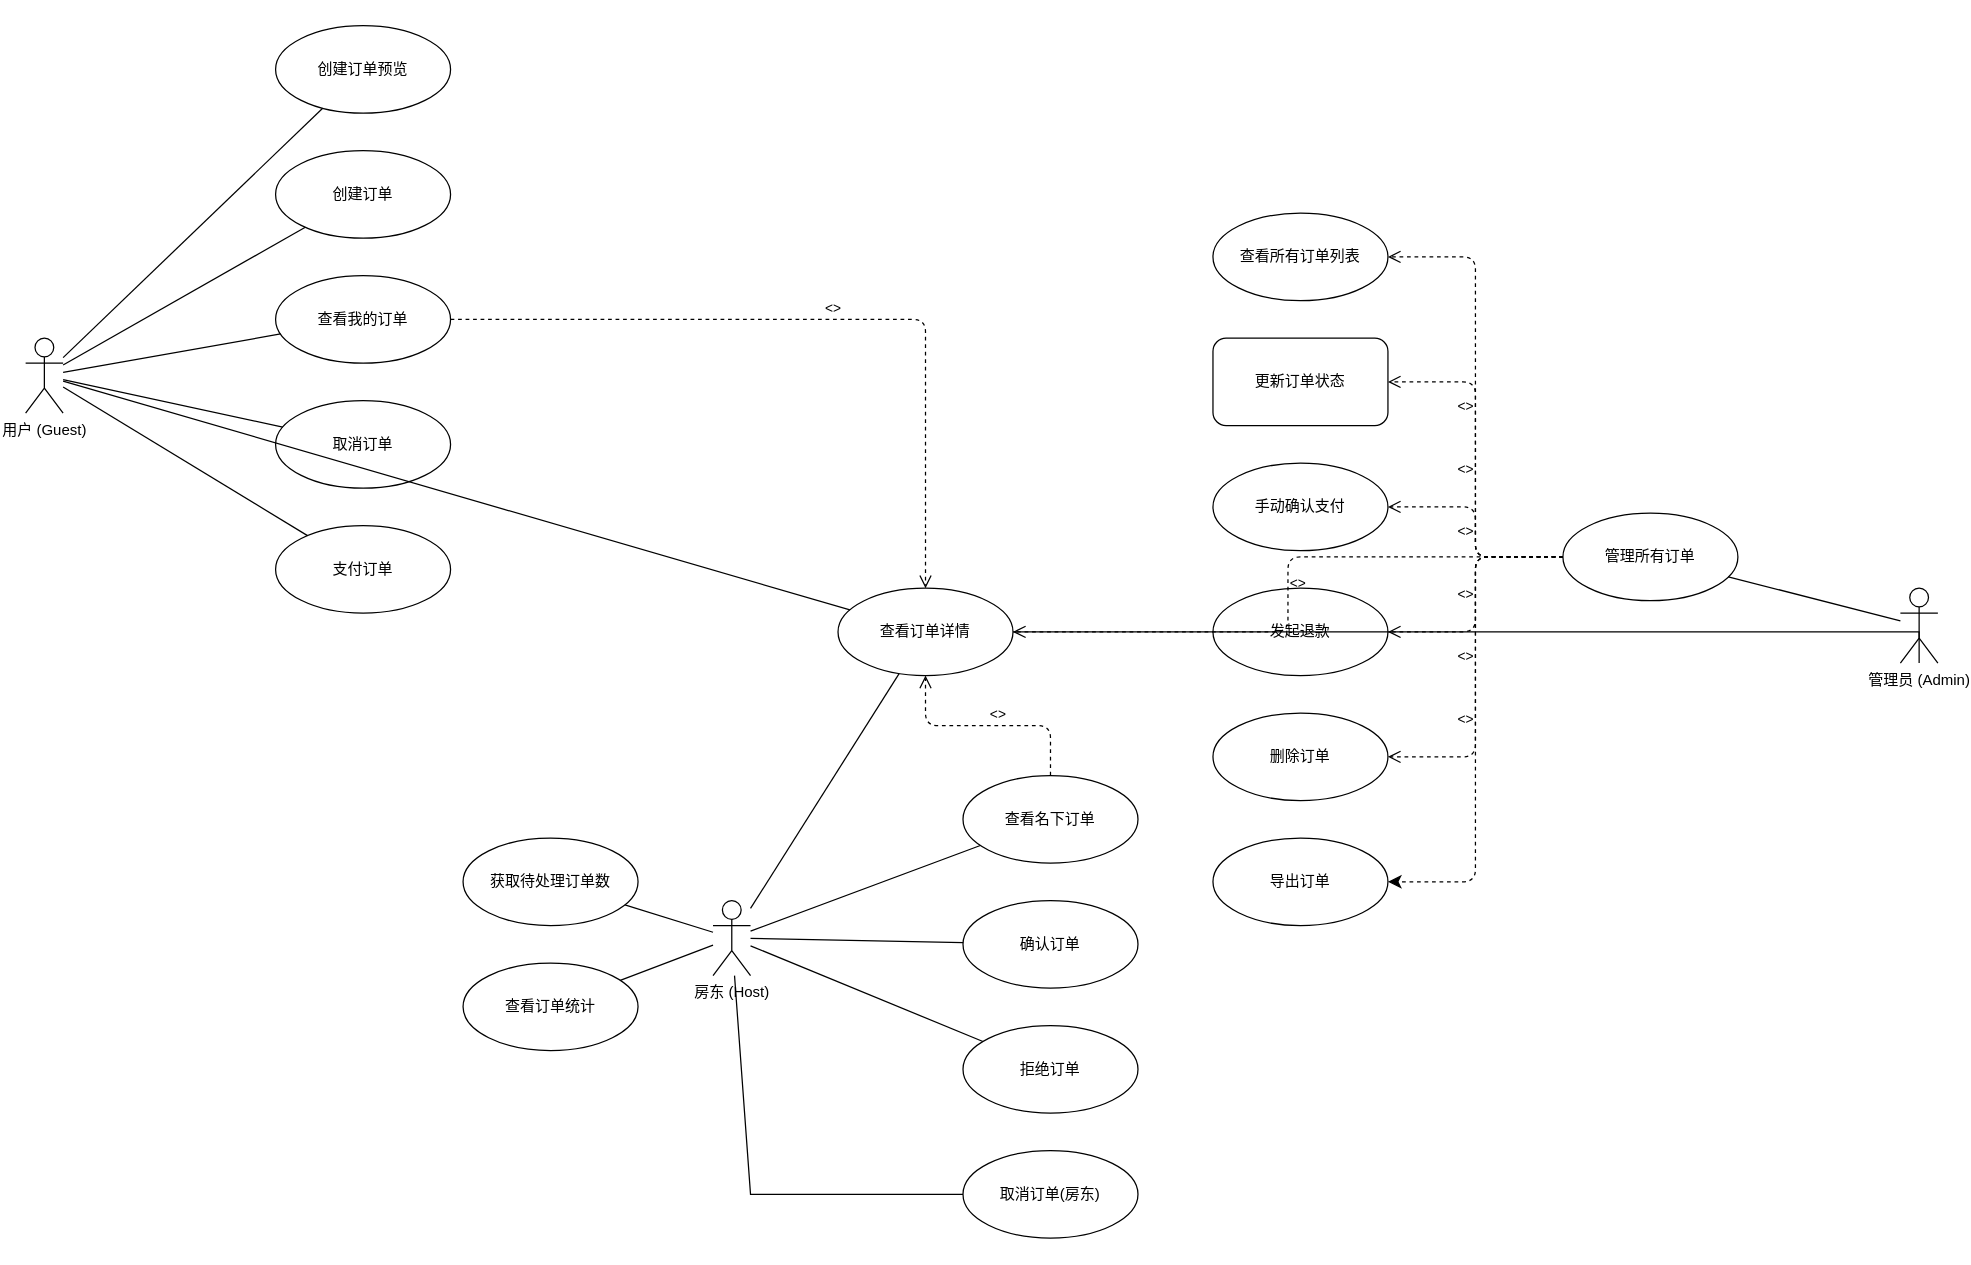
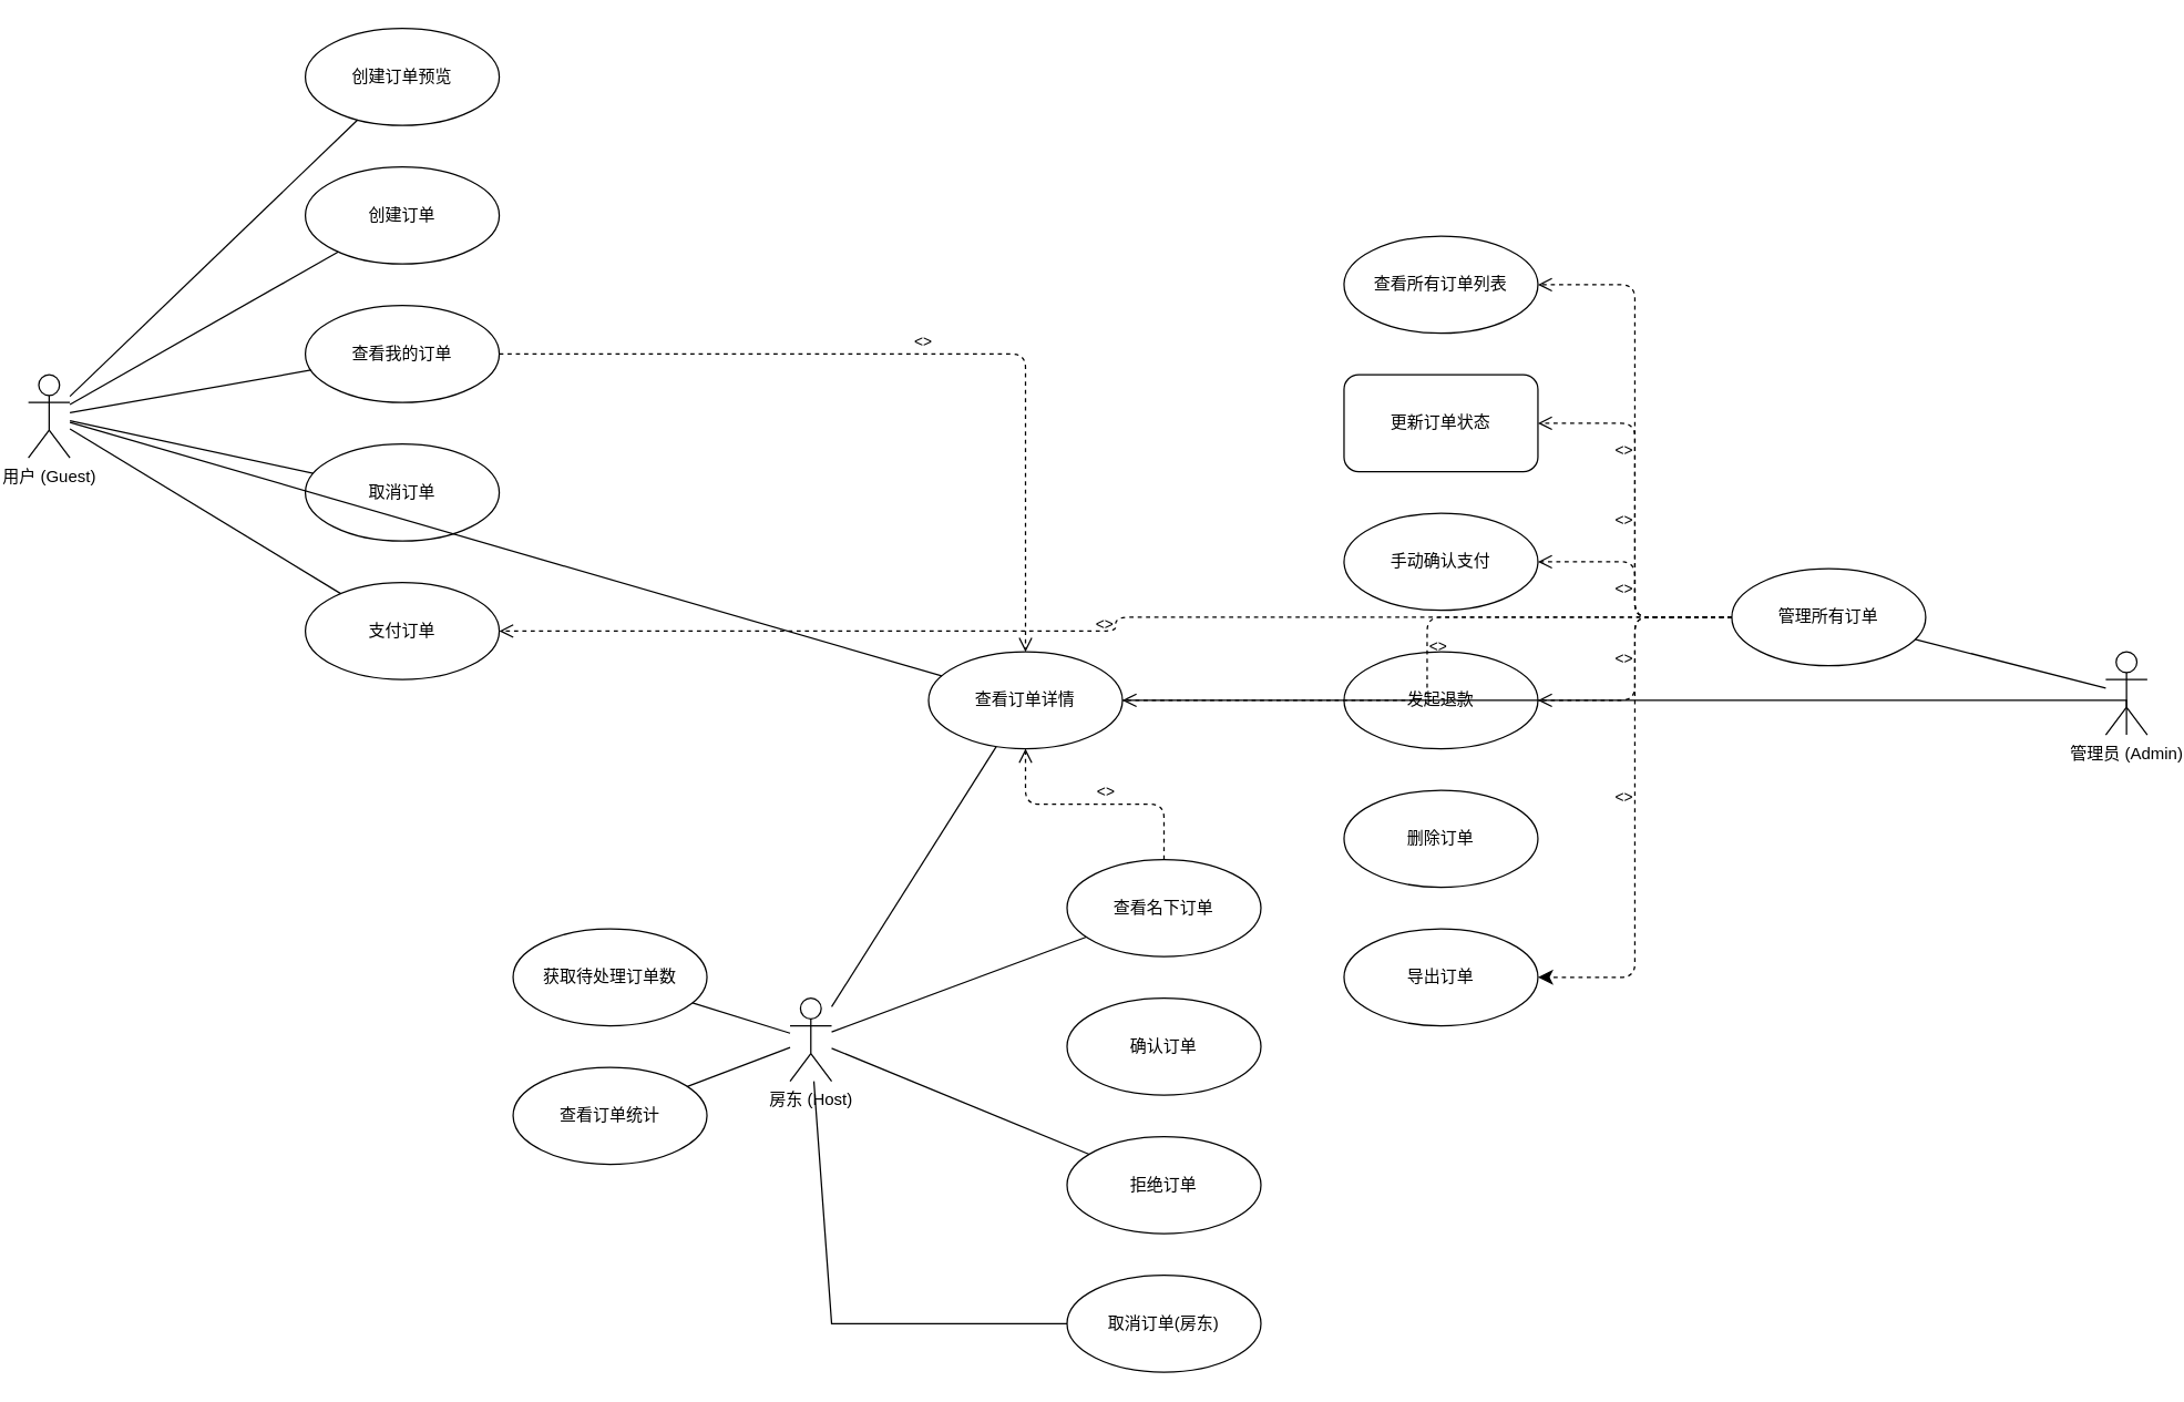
  <mxCell id="0" />
  <mxCell id="1" parent="0" />
  <mxCell id="2" value="用户 (Guest)" style="shape=umlActor;verticalLabelPosition=bottom;verticalAlign=top;html=1;outlineConnect=0;labelBackgroundColor=none;" parent="1" vertex="1"><mxGeometry x="20" y="270" width="30" height="60" as="geometry" /></mxCell>
  <mxCell id="3" value="房东 (Host)" style="shape=umlActor;verticalLabelPosition=bottom;verticalAlign=top;html=1;outlineConnect=0;labelBackgroundColor=none;" parent="1" vertex="1"><mxGeometry x="570" y="720" width="30" height="60" as="geometry" /></mxCell>
  <mxCell id="4" value="管理员 (Admin)" style="shape=umlActor;verticalLabelPosition=bottom;verticalAlign=top;html=1;outlineConnect=0;labelBackgroundColor=none;" parent="1" vertex="1"><mxGeometry x="1520" y="470" width="30" height="60" as="geometry" /></mxCell>
  <mxCell id="5" value="查看订单详情" style="ellipse;whiteSpace=wrap;html=1;labelBackgroundColor=none;" parent="1" vertex="1"><mxGeometry x="670" y="470" width="140" height="70" as="geometry" /></mxCell>
  <mxCell id="6" value="创建订单预览" style="ellipse;whiteSpace=wrap;html=1;labelBackgroundColor=none;" parent="1" vertex="1"><mxGeometry x="220" y="20" width="140" height="70" as="geometry" /></mxCell>
  <mxCell id="7" value="创建订单" style="ellipse;whiteSpace=wrap;html=1;labelBackgroundColor=none;" parent="1" vertex="1"><mxGeometry x="220" y="120" width="140" height="70" as="geometry" /></mxCell>
  <mxCell id="8" value="查看我的订单" style="ellipse;whiteSpace=wrap;html=1;labelBackgroundColor=none;" parent="1" vertex="1"><mxGeometry x="220" y="220" width="140" height="70" as="geometry" /></mxCell>
  <mxCell id="9" value="取消订单" style="ellipse;whiteSpace=wrap;html=1;labelBackgroundColor=none;" parent="1" vertex="1"><mxGeometry x="220" y="320" width="140" height="70" as="geometry" /></mxCell>
  <mxCell id="10" value="支付订单" style="ellipse;whiteSpace=wrap;html=1;labelBackgroundColor=none;" parent="1" vertex="1"><mxGeometry x="220" y="420" width="140" height="70" as="geometry" /></mxCell>
  <mxCell id="11" value="查看名下订单" style="ellipse;whiteSpace=wrap;html=1;labelBackgroundColor=none;" parent="1" vertex="1"><mxGeometry x="770" y="620" width="140" height="70" as="geometry" /></mxCell>
  <mxCell id="12" value="确认订单" style="ellipse;whiteSpace=wrap;html=1;labelBackgroundColor=none;" parent="1" vertex="1"><mxGeometry x="770" y="720" width="140" height="70" as="geometry" /></mxCell>
  <mxCell id="13" value="拒绝订单" style="ellipse;whiteSpace=wrap;html=1;labelBackgroundColor=none;" parent="1" vertex="1"><mxGeometry x="770" y="820" width="140" height="70" as="geometry" /></mxCell>
  <mxCell id="14" value="取消订单(房东)" style="ellipse;whiteSpace=wrap;html=1;labelBackgroundColor=none;" parent="1" vertex="1"><mxGeometry x="770" y="920" width="140" height="70" as="geometry" /></mxCell>
  <mxCell id="15" value="获取待处理订单数" style="ellipse;whiteSpace=wrap;html=1;labelBackgroundColor=none;" parent="1" vertex="1"><mxGeometry x="370" y="670" width="140" height="70" as="geometry" /></mxCell>
  <mxCell id="16" value="查看订单统计" style="ellipse;whiteSpace=wrap;html=1;labelBackgroundColor=none;" parent="1" vertex="1"><mxGeometry x="370" y="770" width="140" height="70" as="geometry" /></mxCell>
  <mxCell id="17" value="管理所有订单" style="ellipse;whiteSpace=wrap;html=1;labelBackgroundColor=none;" parent="1" vertex="1"><mxGeometry x="1250" y="410" width="140" height="70" as="geometry" /></mxCell>
  <mxCell id="18" value="查看所有订单列表" style="ellipse;whiteSpace=wrap;html=1;labelBackgroundColor=none;" parent="1" vertex="1"><mxGeometry x="970" y="170" width="140" height="70" as="geometry" /></mxCell>
  <mxCell id="19" value="更新订单状态" style="whiteSpace=wrap;html=1;labelBackgroundColor=none;rounded=1;" parent="1" vertex="1"><mxGeometry x="970" y="270" width="140" height="70" as="geometry" /></mxCell>
  <mxCell id="20" value="手动确认支付" style="ellipse;whiteSpace=wrap;html=1;labelBackgroundColor=none;" parent="1" vertex="1"><mxGeometry x="970" y="370" width="140" height="70" as="geometry" /></mxCell>
  <mxCell id="21" value="发起退款" style="ellipse;whiteSpace=wrap;html=1;labelBackgroundColor=none;" parent="1" vertex="1"><mxGeometry x="970" y="470" width="140" height="70" as="geometry" /></mxCell>
  <mxCell id="22" value="删除订单" style="ellipse;whiteSpace=wrap;html=1;labelBackgroundColor=none;" parent="1" vertex="1"><mxGeometry x="970" y="570" width="140" height="70" as="geometry" /></mxCell>
  <mxCell id="23" value="导出订单" style="ellipse;whiteSpace=wrap;html=1;labelBackgroundColor=none;" parent="1" vertex="1"><mxGeometry x="970" y="670" width="140" height="70" as="geometry" /></mxCell>
  <mxCell id="24" value="" style="endArrow=none;html=1;rounded=0;labelBackgroundColor=none;fontColor=default;" parent="1" source="2" target="6" edge="1"><mxGeometry width="50" height="50" relative="1" as="geometry"><mxPoint x="120" y="250" as="sourcePoint" /><mxPoint x="200" y="55" as="targetPoint" /></mxGeometry></mxCell>
  <mxCell id="25" value="" style="endArrow=none;html=1;rounded=0;labelBackgroundColor=none;fontColor=default;" parent="1" source="2" target="7" edge="1"><mxGeometry width="50" height="50" relative="1" as="geometry"><mxPoint x="120" y="250" as="sourcePoint" /><mxPoint x="200" y="155" as="targetPoint" /></mxGeometry></mxCell>
  <mxCell id="26" value="" style="endArrow=none;html=1;rounded=0;labelBackgroundColor=none;fontColor=default;" parent="1" source="2" target="8" edge="1"><mxGeometry width="50" height="50" relative="1" as="geometry"><mxPoint x="120" y="250" as="sourcePoint" /><mxPoint x="200" y="255" as="targetPoint" /></mxGeometry></mxCell>
  <mxCell id="27" value="" style="endArrow=none;html=1;rounded=0;labelBackgroundColor=none;fontColor=default;" parent="1" source="2" target="9" edge="1"><mxGeometry width="50" height="50" relative="1" as="geometry"><mxPoint x="120" y="250" as="sourcePoint" /><mxPoint x="200" y="355" as="targetPoint" /></mxGeometry></mxCell>
  <mxCell id="28" value="" style="endArrow=none;html=1;rounded=0;labelBackgroundColor=none;fontColor=default;" parent="1" source="2" target="10" edge="1"><mxGeometry width="50" height="50" relative="1" as="geometry"><mxPoint x="120" y="250" as="sourcePoint" /><mxPoint x="200" y="455" as="targetPoint" /></mxGeometry></mxCell>
  <mxCell id="29" value="" style="endArrow=none;html=1;rounded=0;labelBackgroundColor=none;fontColor=default;" parent="1" source="2" target="5" edge="1"><mxGeometry width="50" height="50" relative="1" as="geometry"><mxPoint x="120" y="300" as="sourcePoint" /><mxPoint x="650" y="505" as="targetPoint" /></mxGeometry></mxCell>
  <mxCell id="30" value="" style="endArrow=none;html=1;rounded=0;labelBackgroundColor=none;fontColor=default;" parent="1" source="3" target="11" edge="1"><mxGeometry width="50" height="50" relative="1" as="geometry"><mxPoint x="670" y="750" as="sourcePoint" /><mxPoint x="750" y="655" as="targetPoint" /></mxGeometry></mxCell>
  <mxCell id="31" value="" style="endArrow=none;html=1;rounded=0;labelBackgroundColor=none;fontColor=default;" parent="1" source="3" target="5" edge="1"><mxGeometry width="50" height="50" relative="1" as="geometry"><mxPoint x="670" y="750" as="sourcePoint" /><mxPoint x="750" y="505" as="targetPoint" /></mxGeometry></mxCell>
- <mxCell id="32" value="" style="endArrow=none;html=1;rounded=0;labelBackgroundColor=none;fontColor=default;" parent="1" source="3" target="12" edge="1"><mxGeometry width="50" height="50" relative="1" as="geometry"><mxPoint x="670" y="750" as="sourcePoint" /><mxPoint x="750" y="755" as="targetPoint" /></mxGeometry></mxCell>
  <mxCell id="33" value="" style="endArrow=none;html=1;rounded=0;labelBackgroundColor=none;fontColor=default;" parent="1" source="3" target="13" edge="1"><mxGeometry width="50" height="50" relative="1" as="geometry"><mxPoint x="670" y="750" as="sourcePoint" /><mxPoint x="750" y="855" as="targetPoint" /></mxGeometry></mxCell>
  <mxCell id="34" value="" style="endArrow=none;html=1;rounded=0;labelBackgroundColor=none;fontColor=default;" parent="1" source="3" target="14" edge="1"><mxGeometry width="50" height="50" relative="1" as="geometry"><mxPoint x="670" y="750" as="sourcePoint" /><mxPoint x="750" y="955" as="targetPoint" /><Array as="points"><mxPoint x="600" y="955" /></Array></mxGeometry></mxCell>
  <mxCell id="35" value="" style="endArrow=none;html=1;rounded=0;labelBackgroundColor=none;fontColor=default;" parent="1" source="3" target="15" edge="1"><mxGeometry width="50" height="50" relative="1" as="geometry"><mxPoint x="670" y="750" as="sourcePoint" /><mxPoint x="530" y="705" as="targetPoint" /></mxGeometry></mxCell>
  <mxCell id="36" value="" style="endArrow=none;html=1;rounded=0;labelBackgroundColor=none;fontColor=default;" parent="1" source="3" target="16" edge="1"><mxGeometry width="50" height="50" relative="1" as="geometry"><mxPoint x="670" y="750" as="sourcePoint" /><mxPoint x="530" y="805" as="targetPoint" /></mxGeometry></mxCell>
  <mxCell id="37" value="" style="endArrow=none;html=1;rounded=0;labelBackgroundColor=none;fontColor=default;" parent="1" source="4" target="17" edge="1"><mxGeometry width="50" height="50" relative="1" as="geometry"><mxPoint x="1500" y="500" as="sourcePoint" /><mxPoint x="1380" y="505" as="targetPoint" /></mxGeometry></mxCell>
  <mxCell id="38" value="" style="endArrow=none;html=1;rounded=0;labelBackgroundColor=none;fontColor=default;elbow=vertical;" parent="1" source="4" target="5" edge="1"><mxGeometry width="50" height="50" relative="1" as="geometry"><mxPoint x="1500" y="500" as="sourcePoint" /><mxPoint x="830" y="505" as="targetPoint" /><Array as="points"><mxPoint x="1535" y="505" /></Array></mxGeometry></mxCell>
  <mxCell id="39" value="&lt;&lt;include&gt;&gt;" style="edgeStyle=orthogonalEdgeStyle;html=1;align=left;verticalAlign=bottom;endArrow=open;endSize=8;dashed=1;labelBackgroundColor=none;fontColor=default;" parent="1" source="8" target="5" edge="1"><mxGeometry relative="1" as="geometry"><mxPoint x="370" y="255" as="sourcePoint" /><mxPoint x="650" y="505" as="targetPoint" /></mxGeometry></mxCell>
  <mxCell id="40" value="&lt;&lt;include&gt;&gt;" style="edgeStyle=orthogonalEdgeStyle;html=1;align=left;verticalAlign=bottom;endArrow=open;endSize=8;dashed=1;labelBackgroundColor=none;fontColor=default;" parent="1" source="11" target="5" edge="1"><mxGeometry relative="1" as="geometry"><mxPoint x="750" y="655" as="sourcePoint" /><mxPoint x="750" y="505" as="targetPoint" /></mxGeometry></mxCell>
  <mxCell id="41" value="&lt;&lt;include&gt;&gt;" style="edgeStyle=orthogonalEdgeStyle;html=1;align=right;verticalAlign=middle;endArrow=open;endSize=8;dashed=1;labelBackgroundColor=none;fontColor=default;exitX=0;exitY=0.5;exitDx=0;exitDy=0;entryX=1;entryY=0.5;entryDx=0;entryDy=0;" parent="1" source="17" target="18" edge="1"><mxGeometry relative="1" as="geometry" /></mxCell>
  <mxCell id="42" value="&lt;&lt;include&gt;&gt;" style="edgeStyle=orthogonalEdgeStyle;html=1;align=left;verticalAlign=bottom;endArrow=open;endSize=8;dashed=1;labelBackgroundColor=none;fontColor=default;" parent="1" source="17" target="5" edge="1"><mxGeometry relative="1" as="geometry"><mxPoint x="1200" y="505" as="sourcePoint" /><mxPoint x="830" y="505" as="targetPoint" /></mxGeometry></mxCell>
  <mxCell id="43" value="&lt;&lt;include&gt;&gt;" style="edgeStyle=orthogonalEdgeStyle;html=1;align=right;verticalAlign=middle;endArrow=open;endSize=8;dashed=1;labelBackgroundColor=none;fontColor=default;exitX=0;exitY=0.5;exitDx=0;exitDy=0;entryX=1;entryY=0.5;entryDx=0;entryDy=0;" parent="1" source="17" target="19" edge="1"><mxGeometry relative="1" as="geometry" /></mxCell>
  <mxCell id="44" value="&lt;&lt;include&gt;&gt;" style="edgeStyle=orthogonalEdgeStyle;html=1;align=right;verticalAlign=middle;endArrow=open;endSize=8;dashed=1;labelBackgroundColor=none;fontColor=default;exitX=0;exitY=0.5;exitDx=0;exitDy=0;entryX=1;entryY=0.5;entryDx=0;entryDy=0;" parent="1" source="17" target="20" edge="1"><mxGeometry relative="1" as="geometry" /></mxCell>
  <mxCell id="45" value="&lt;&lt;include&gt;&gt;" style="edgeStyle=orthogonalEdgeStyle;html=1;align=right;verticalAlign=middle;endArrow=open;endSize=8;dashed=1;labelBackgroundColor=none;fontColor=default;exitX=0;exitY=0.5;exitDx=0;exitDy=0;entryX=1;entryY=0.5;entryDx=0;entryDy=0;" parent="1" source="17" target="21" edge="1"><mxGeometry relative="1" as="geometry" /></mxCell>
- <mxCell id="46" value="&lt;&lt;include&gt;&gt;" style="edgeStyle=orthogonalEdgeStyle;html=1;align=right;verticalAlign=middle;endArrow=open;endSize=8;dashed=1;labelBackgroundColor=none;fontColor=default;exitX=0;exitY=0.5;exitDx=0;exitDy=0;entryX=1;entryY=0.5;entryDx=0;entryDy=0;" parent="1" source="17" target="22" edge="1"><mxGeometry relative="1" as="geometry" /></mxCell>
+ <mxCell id="46" value="&lt;&lt;include&gt;&gt;" style="edgeStyle=orthogonalEdgeStyle;html=1;align=right;verticalAlign=middle;endArrow=open;endSize=8;dashed=1;labelBackgroundColor=none;fontColor=default;exitX=0;exitY=0.5;exitDx=0;exitDy=0;" parent="1" source="17" target="10" edge="1"><mxGeometry relative="1" as="geometry" /></mxCell>
  <mxCell id="47" value="&lt;&lt;include&gt;&gt;" style="edgeStyle=orthogonalEdgeStyle;html=1;align=right;verticalAlign=middle;endArrow=classic;endSize=8;dashed=1;labelBackgroundColor=none;fontColor=default;exitX=0;exitY=0.5;exitDx=0;exitDy=0;entryX=1;entryY=0.5;entryDx=0;entryDy=0;" parent="1" source="17" target="23" edge="1"><mxGeometry relative="1" as="geometry" /></mxCell>
